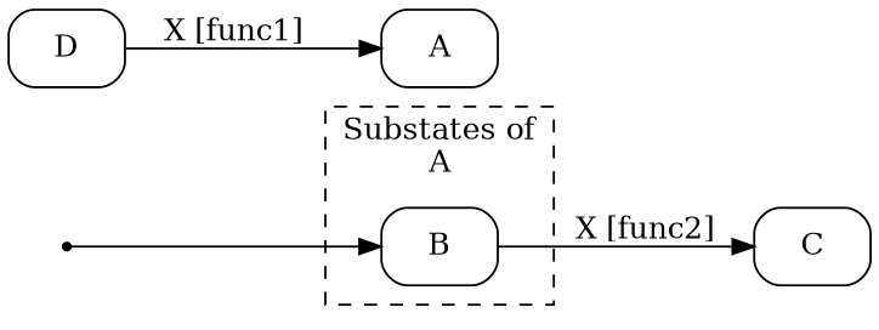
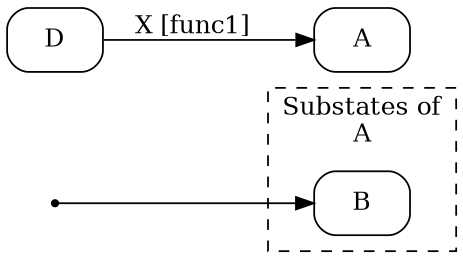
  digraph {
    compound=true
    rankdir=LR
    node [shape=Mrecord]
    n1 [label=B]
-   C
    n3 [label=A]
    D
    init [shape=point]
    subgraph cluster_1 {
      label="Substates of\nA"
      style=dashed
      n1
    }
-   n1 -> C [label="X [func2]"]
    D -> n3 [label="X [func1]"]
    init -> n1
  }
